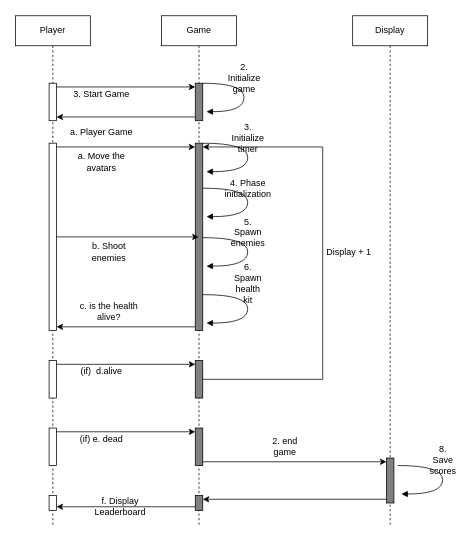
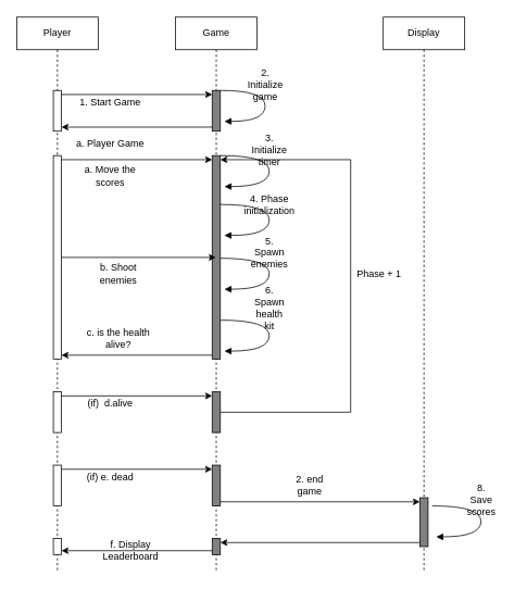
  <mxCell id="0" />
  <mxCell id="1" parent="0" />
  <mxCell id="2" value="Game" style="shape=umlLifeline;perimeter=lifelinePerimeter;whiteSpace=wrap;html=1;container=1;dropTarget=0;collapsible=0;recursiveResize=0;outlineConnect=0;portConstraint=eastwest;newEdgeStyle={&quot;edgeStyle&quot;:&quot;elbowEdgeStyle&quot;,&quot;elbow&quot;:&quot;vertical&quot;,&quot;curved&quot;:0,&quot;rounded&quot;:0};" parent="1" vertex="1"><mxGeometry x="215" y="20" width="100" height="680" as="geometry" /></mxCell>
  <mxCell id="3" value="" style="html=1;points=[[0,0,0,0,5],[0,1,0,0,-5],[1,0,0,0,5],[1,1,0,0,-5]];perimeter=orthogonalPerimeter;outlineConnect=0;targetShapes=umlLifeline;portConstraint=eastwest;newEdgeStyle={&quot;curved&quot;:0,&quot;rounded&quot;:0};fillColor=#808080;" parent="2" vertex="1"><mxGeometry x="45" y="90" width="10" height="50" as="geometry" /></mxCell>
  <mxCell id="4" value="" style="html=1;points=[[0,0,0,0,5],[0,1,0,0,-5],[1,0,0,0,5],[1,1,0,0,-5]];perimeter=orthogonalPerimeter;outlineConnect=0;targetShapes=umlLifeline;portConstraint=eastwest;newEdgeStyle={&quot;curved&quot;:0,&quot;rounded&quot;:0};fillColor=#808080;" parent="2" vertex="1"><mxGeometry x="45" y="170" width="10" height="250" as="geometry" /></mxCell>
  <mxCell id="5" value="" style="html=1;points=[[0,0,0,0,5],[0,1,0,0,-5],[1,0,0,0,5],[1,1,0,0,-5]];perimeter=orthogonalPerimeter;outlineConnect=0;targetShapes=umlLifeline;portConstraint=eastwest;newEdgeStyle={&quot;curved&quot;:0,&quot;rounded&quot;:0};fillColor=#808080;" parent="2" vertex="1"><mxGeometry x="45" y="460" width="10" height="50" as="geometry" /></mxCell>
  <mxCell id="6" style="edgeStyle=orthogonalEdgeStyle;rounded=0;orthogonalLoop=1;jettySize=auto;html=1;curved=0;entryX=1;entryY=0;entryDx=0;entryDy=5;entryPerimeter=0;" parent="2" source="5" target="4" edge="1"><mxGeometry relative="1" as="geometry"><Array as="points"><mxPoint x="215" y="485" /><mxPoint x="215" y="175" /></Array></mxGeometry></mxCell>
  <mxCell id="7" value="" style="html=1;points=[[0,0,0,0,5],[0,1,0,0,-5],[1,0,0,0,5],[1,1,0,0,-5]];perimeter=orthogonalPerimeter;outlineConnect=0;targetShapes=umlLifeline;portConstraint=eastwest;newEdgeStyle={&quot;curved&quot;:0,&quot;rounded&quot;:0};fillColor=#808080;" parent="2" vertex="1"><mxGeometry x="45" y="550" width="10" height="50" as="geometry" /></mxCell>
  <mxCell id="8" value="" style="html=1;points=[[0,0,0,0,5],[0,1,0,0,-5],[1,0,0,0,5],[1,1,0,0,-5]];perimeter=orthogonalPerimeter;outlineConnect=0;targetShapes=umlLifeline;portConstraint=eastwest;newEdgeStyle={&quot;curved&quot;:0,&quot;rounded&quot;:0};fillColor=#808080;" parent="2" vertex="1"><mxGeometry x="45" y="640" width="10" height="20" as="geometry" /></mxCell>
  <mxCell id="9" value="Player" style="shape=umlLifeline;perimeter=lifelinePerimeter;whiteSpace=wrap;html=1;container=1;dropTarget=0;collapsible=0;recursiveResize=0;outlineConnect=0;portConstraint=eastwest;newEdgeStyle={&quot;edgeStyle&quot;:&quot;elbowEdgeStyle&quot;,&quot;elbow&quot;:&quot;vertical&quot;,&quot;curved&quot;:0,&quot;rounded&quot;:0};" parent="1" vertex="1"><mxGeometry x="20" y="20" width="100" height="680" as="geometry" /></mxCell>
  <mxCell id="10" value="" style="html=1;points=[[0,0,0,0,5],[0,1,0,0,-5],[1,0,0,0,5],[1,1,0,0,-5]];perimeter=orthogonalPerimeter;outlineConnect=0;targetShapes=umlLifeline;portConstraint=eastwest;newEdgeStyle={&quot;curved&quot;:0,&quot;rounded&quot;:0};" parent="9" vertex="1"><mxGeometry x="45" y="90" width="10" height="50" as="geometry" /></mxCell>
  <mxCell id="11" value="" style="html=1;points=[[0,0,0,0,5],[0,1,0,0,-5],[1,0,0,0,5],[1,1,0,0,-5]];perimeter=orthogonalPerimeter;outlineConnect=0;targetShapes=umlLifeline;portConstraint=eastwest;newEdgeStyle={&quot;curved&quot;:0,&quot;rounded&quot;:0};" parent="9" vertex="1"><mxGeometry x="45" y="170" width="10" height="250" as="geometry" /></mxCell>
  <mxCell id="12" value="" style="html=1;points=[[0,0,0,0,5],[0,1,0,0,-5],[1,0,0,0,5],[1,1,0,0,-5]];perimeter=orthogonalPerimeter;outlineConnect=0;targetShapes=umlLifeline;portConstraint=eastwest;newEdgeStyle={&quot;curved&quot;:0,&quot;rounded&quot;:0};" parent="9" vertex="1"><mxGeometry x="45" y="460" width="10" height="50" as="geometry" /></mxCell>
  <mxCell id="13" value="" style="html=1;points=[[0,0,0,0,5],[0,1,0,0,-5],[1,0,0,0,5],[1,1,0,0,-5]];perimeter=orthogonalPerimeter;outlineConnect=0;targetShapes=umlLifeline;portConstraint=eastwest;newEdgeStyle={&quot;curved&quot;:0,&quot;rounded&quot;:0};" parent="9" vertex="1"><mxGeometry x="45" y="550" width="10" height="50" as="geometry" /></mxCell>
  <mxCell id="14" value="" style="html=1;points=[[0,0,0,0,5],[0,1,0,0,-5],[1,0,0,0,5],[1,1,0,0,-5]];perimeter=orthogonalPerimeter;outlineConnect=0;targetShapes=umlLifeline;portConstraint=eastwest;newEdgeStyle={&quot;curved&quot;:0,&quot;rounded&quot;:0};" parent="9" vertex="1"><mxGeometry x="45" y="640" width="10" height="20" as="geometry" /></mxCell>
  <mxCell id="15" value="Display" style="shape=umlLifeline;perimeter=lifelinePerimeter;whiteSpace=wrap;html=1;container=1;dropTarget=0;collapsible=0;recursiveResize=0;outlineConnect=0;portConstraint=eastwest;newEdgeStyle={&quot;edgeStyle&quot;:&quot;elbowEdgeStyle&quot;,&quot;elbow&quot;:&quot;vertical&quot;,&quot;curved&quot;:0,&quot;rounded&quot;:0};" parent="1" vertex="1"><mxGeometry x="470" y="20" width="100" height="680" as="geometry" /></mxCell>
  <mxCell id="16" value="" style="html=1;points=[[0,0,0,0,5],[0,1,0,0,-5],[1,0,0,0,5],[1,1,0,0,-5]];perimeter=orthogonalPerimeter;outlineConnect=0;targetShapes=umlLifeline;portConstraint=eastwest;newEdgeStyle={&quot;curved&quot;:0,&quot;rounded&quot;:0};fillColor=#808080;" parent="15" vertex="1"><mxGeometry x="45" y="590" width="10" height="60" as="geometry" /></mxCell>
  <mxCell id="17" style="edgeStyle=orthogonalEdgeStyle;rounded=0;orthogonalLoop=1;jettySize=auto;html=1;curved=0;exitX=1;exitY=0;exitDx=0;exitDy=5;exitPerimeter=0;entryX=0;entryY=0;entryDx=0;entryDy=5;entryPerimeter=0;" parent="1" source="10" target="3" edge="1"><mxGeometry relative="1" as="geometry" /></mxCell>
- <mxCell id="18" value="3. Start Game" style="text;html=1;align=center;verticalAlign=middle;whiteSpace=wrap;rounded=0;" parent="1" vertex="1"><mxGeometry x="90" y="110" width="90" height="30" as="geometry" /></mxCell>
+ <mxCell id="18" value="1. Start Game" style="text;html=1;align=center;verticalAlign=middle;whiteSpace=wrap;rounded=0;" parent="1" vertex="1"><mxGeometry x="90" y="110" width="90" height="30" as="geometry" /></mxCell>
  <mxCell id="19" value="&lt;span style=&quot;font-family: Helvetica; text-wrap-mode: wrap;&quot;&gt;2. Initialize game&lt;/span&gt;" style="html=1;verticalAlign=bottom;endArrow=block;labelBackgroundColor=none;fontFamily=Verdana;fontSize=12;elbow=vertical;edgeStyle=orthogonalEdgeStyle;curved=1;entryX=1;entryY=0.286;entryPerimeter=0;exitX=1.038;exitY=0.345;exitPerimeter=0;" parent="1" edge="1"><mxGeometry x="0.007" relative="1" as="geometry"><mxPoint x="270" y="110" as="sourcePoint" /><mxPoint x="275" y="148" as="targetPoint" /><Array as="points"><mxPoint x="325" y="110" /><mxPoint x="325" y="148" /></Array><mxPoint as="offset" /></mxGeometry></mxCell>
  <mxCell id="20" value="&lt;span style=&quot;font-family: Helvetica; text-wrap-mode: wrap;&quot;&gt;3. Initialize timer&lt;/span&gt;" style="html=1;verticalAlign=bottom;endArrow=block;labelBackgroundColor=none;fontFamily=Verdana;fontSize=12;elbow=vertical;edgeStyle=orthogonalEdgeStyle;curved=1;entryX=1;entryY=0.286;entryPerimeter=0;exitX=1.038;exitY=0.345;exitPerimeter=0;" parent="1" edge="1"><mxGeometry x="0.01" relative="1" as="geometry"><mxPoint x="270" y="190" as="sourcePoint" /><mxPoint x="275" y="228" as="targetPoint" /><Array as="points"><mxPoint x="330" y="190" /><mxPoint x="330" y="228" /></Array><mxPoint as="offset" /></mxGeometry></mxCell>
  <mxCell id="21" value="&lt;span style=&quot;font-family: Helvetica; text-wrap-mode: wrap;&quot;&gt;4. Phase initialization&lt;/span&gt;" style="html=1;verticalAlign=bottom;endArrow=block;labelBackgroundColor=none;fontFamily=Verdana;fontSize=12;elbow=vertical;edgeStyle=orthogonalEdgeStyle;curved=1;entryX=1;entryY=0.286;entryPerimeter=0;exitX=1.038;exitY=0.345;exitPerimeter=0;" parent="1" edge="1"><mxGeometry x="0.006" relative="1" as="geometry"><mxPoint x="270" y="250" as="sourcePoint" /><mxPoint x="275" y="288" as="targetPoint" /><Array as="points"><mxPoint x="330" y="250" /><mxPoint x="330" y="288" /></Array><mxPoint as="offset" /></mxGeometry></mxCell>
  <mxCell id="22" value="&lt;span style=&quot;font-family: Helvetica; text-wrap-mode: wrap;&quot;&gt;5. Spawn enemies&lt;/span&gt;" style="html=1;verticalAlign=bottom;endArrow=block;labelBackgroundColor=none;fontFamily=Verdana;fontSize=12;elbow=vertical;edgeStyle=orthogonalEdgeStyle;curved=1;entryX=1;entryY=0.286;entryPerimeter=0;exitX=1.038;exitY=0.345;exitPerimeter=0;" parent="1" edge="1"><mxGeometry x="0.01" relative="1" as="geometry"><mxPoint x="270" y="316" as="sourcePoint" /><mxPoint x="275" y="354" as="targetPoint" /><Array as="points"><mxPoint x="330" y="316" /><mxPoint x="330" y="354" /></Array><mxPoint as="offset" /></mxGeometry></mxCell>
  <mxCell id="23" value="&lt;span style=&quot;font-family: Helvetica; text-wrap-mode: wrap;&quot;&gt;6. Spawn health kit&lt;/span&gt;" style="html=1;verticalAlign=bottom;endArrow=block;labelBackgroundColor=none;fontFamily=Verdana;fontSize=12;elbow=vertical;edgeStyle=orthogonalEdgeStyle;curved=1;entryX=1;entryY=0.286;entryPerimeter=0;exitX=1.038;exitY=0.345;exitPerimeter=0;" parent="1" edge="1"><mxGeometry x="0.006" relative="1" as="geometry"><mxPoint x="270" y="392" as="sourcePoint" /><mxPoint x="275" y="430" as="targetPoint" /><Array as="points"><mxPoint x="330" y="392" /><mxPoint x="330" y="430" /></Array><mxPoint as="offset" /></mxGeometry></mxCell>
  <mxCell id="24" style="edgeStyle=orthogonalEdgeStyle;rounded=0;orthogonalLoop=1;jettySize=auto;html=1;curved=0;exitX=1;exitY=0;exitDx=0;exitDy=5;exitPerimeter=0;entryX=0;entryY=0;entryDx=0;entryDy=5;entryPerimeter=0;" parent="1" source="11" target="4" edge="1"><mxGeometry relative="1" as="geometry" /></mxCell>
- <mxCell id="25" value="a. Move the avatars" style="text;html=1;align=center;verticalAlign=middle;whiteSpace=wrap;rounded=0;" parent="1" vertex="1"><mxGeometry x="90" y="200" width="90" height="30" as="geometry" /></mxCell>
+ <mxCell id="25" value="a. Move the scores" style="text;html=1;align=center;verticalAlign=middle;whiteSpace=wrap;rounded=0;" parent="1" vertex="1"><mxGeometry x="90" y="200" width="90" height="30" as="geometry" /></mxCell>
  <mxCell id="26" value="" style="endArrow=classic;html=1;rounded=0;" parent="1" source="11" target="2" edge="1"><mxGeometry width="50" height="50" relative="1" as="geometry"><mxPoint x="80" y="260" as="sourcePoint" /><mxPoint x="130" y="210" as="targetPoint" /></mxGeometry></mxCell>
  <mxCell id="27" value="b. Shoot enemies" style="text;html=1;align=center;verticalAlign=middle;whiteSpace=wrap;rounded=0;" parent="1" vertex="1"><mxGeometry x="100" y="320" width="90" height="30" as="geometry" /></mxCell>
  <mxCell id="28" style="edgeStyle=orthogonalEdgeStyle;rounded=0;orthogonalLoop=1;jettySize=auto;html=1;curved=0;exitX=0;exitY=1;exitDx=0;exitDy=-5;exitPerimeter=0;entryX=1;entryY=1;entryDx=0;entryDy=-5;entryPerimeter=0;" parent="1" source="4" target="11" edge="1"><mxGeometry relative="1" as="geometry" /></mxCell>
  <mxCell id="29" value="c. is the health alive?" style="text;html=1;align=center;verticalAlign=middle;whiteSpace=wrap;rounded=0;" parent="1" vertex="1"><mxGeometry x="100" y="400" width="90" height="30" as="geometry" /></mxCell>
  <mxCell id="30" style="edgeStyle=orthogonalEdgeStyle;rounded=0;orthogonalLoop=1;jettySize=auto;html=1;curved=0;exitX=1;exitY=0;exitDx=0;exitDy=5;exitPerimeter=0;entryX=0;entryY=0;entryDx=0;entryDy=5;entryPerimeter=0;" parent="1" source="12" target="5" edge="1"><mxGeometry relative="1" as="geometry" /></mxCell>
  <mxCell id="31" value="(if)&amp;nbsp; d.alive" style="text;html=1;align=center;verticalAlign=middle;whiteSpace=wrap;rounded=0;" parent="1" vertex="1"><mxGeometry x="90" y="480" width="90" height="30" as="geometry" /></mxCell>
- <mxCell id="32" value="Display + 1" style="text;html=1;align=center;verticalAlign=middle;whiteSpace=wrap;rounded=0;" parent="1" vertex="1"><mxGeometry x="420" y="320" width="90" height="30" as="geometry" /></mxCell>
+ <mxCell id="32" value="Phase + 1" style="text;html=1;align=center;verticalAlign=middle;whiteSpace=wrap;rounded=0;" parent="1" vertex="1"><mxGeometry x="420" y="320" width="90" height="30" as="geometry" /></mxCell>
  <mxCell id="33" style="edgeStyle=orthogonalEdgeStyle;rounded=0;orthogonalLoop=1;jettySize=auto;html=1;curved=0;exitX=1;exitY=0;exitDx=0;exitDy=5;exitPerimeter=0;entryX=0;entryY=0;entryDx=0;entryDy=5;entryPerimeter=0;" parent="1" source="13" target="7" edge="1"><mxGeometry relative="1" as="geometry" /></mxCell>
  <mxCell id="34" value="(if) e. dead" style="text;html=1;align=center;verticalAlign=middle;whiteSpace=wrap;rounded=0;" parent="1" vertex="1"><mxGeometry x="90" y="570" width="90" height="30" as="geometry" /></mxCell>
  <mxCell id="35" style="edgeStyle=orthogonalEdgeStyle;rounded=0;orthogonalLoop=1;jettySize=auto;html=1;curved=0;exitX=1;exitY=1;exitDx=0;exitDy=-5;exitPerimeter=0;entryX=0;entryY=0;entryDx=0;entryDy=5;entryPerimeter=0;" parent="1" source="7" target="16" edge="1"><mxGeometry relative="1" as="geometry" /></mxCell>
  <mxCell id="36" style="edgeStyle=orthogonalEdgeStyle;rounded=0;orthogonalLoop=1;jettySize=auto;html=1;curved=0;exitX=0;exitY=1;exitDx=0;exitDy=-5;exitPerimeter=0;entryX=1;entryY=0;entryDx=0;entryDy=5;entryPerimeter=0;" parent="1" source="16" target="8" edge="1"><mxGeometry relative="1" as="geometry" /></mxCell>
  <mxCell id="37" value="2. end game" style="text;html=1;align=center;verticalAlign=middle;whiteSpace=wrap;rounded=0;" parent="1" vertex="1"><mxGeometry x="350" y="580" width="60" height="30" as="geometry" /></mxCell>
  <mxCell id="38" value="&lt;span style=&quot;font-family: Helvetica; text-wrap-mode: wrap;&quot;&gt;8. Save scores&lt;/span&gt;" style="html=1;verticalAlign=bottom;endArrow=block;labelBackgroundColor=none;fontFamily=Verdana;fontSize=12;elbow=vertical;edgeStyle=orthogonalEdgeStyle;curved=1;entryX=1;entryY=0.286;entryPerimeter=0;exitX=1.038;exitY=0.345;exitPerimeter=0;" parent="1" edge="1"><mxGeometry x="0.006" relative="1" as="geometry"><mxPoint x="530" y="620" as="sourcePoint" /><mxPoint x="535" y="658" as="targetPoint" /><Array as="points"><mxPoint x="590" y="620" /><mxPoint x="590" y="658" /></Array><mxPoint as="offset" /></mxGeometry></mxCell>
  <mxCell id="39" style="edgeStyle=orthogonalEdgeStyle;rounded=0;orthogonalLoop=1;jettySize=auto;html=1;curved=0;exitX=0;exitY=1;exitDx=0;exitDy=-5;exitPerimeter=0;entryX=1;entryY=1;entryDx=0;entryDy=-5;entryPerimeter=0;" parent="1" source="8" target="14" edge="1"><mxGeometry relative="1" as="geometry" /></mxCell>
  <mxCell id="40" style="edgeStyle=orthogonalEdgeStyle;rounded=0;orthogonalLoop=1;jettySize=auto;html=1;curved=0;exitX=0;exitY=1;exitDx=0;exitDy=-5;exitPerimeter=0;entryX=1;entryY=1;entryDx=0;entryDy=-5;entryPerimeter=0;" parent="1" source="3" target="10" edge="1"><mxGeometry relative="1" as="geometry" /></mxCell>
  <mxCell id="41" value="a. Player Game" style="text;html=1;align=center;verticalAlign=middle;whiteSpace=wrap;rounded=0;" parent="1" vertex="1"><mxGeometry x="90" y="160" width="90" height="30" as="geometry" /></mxCell>
  <mxCell id="42" value="f. Display Leaderboard" style="text;html=1;align=center;verticalAlign=middle;whiteSpace=wrap;rounded=0;" parent="1" vertex="1"><mxGeometry x="130" y="660" width="60" height="30" as="geometry" /></mxCell>
